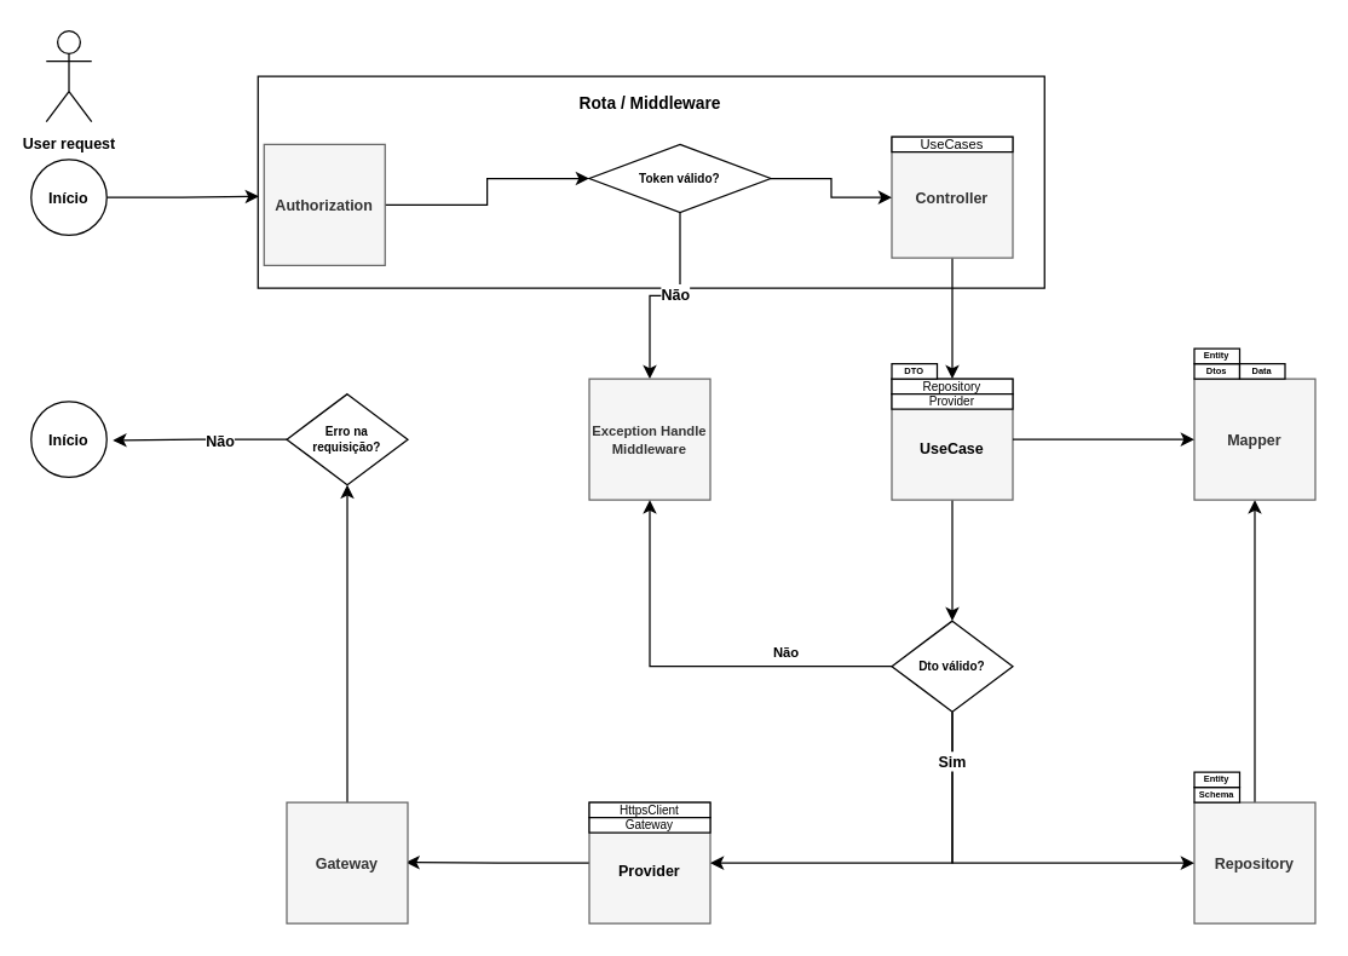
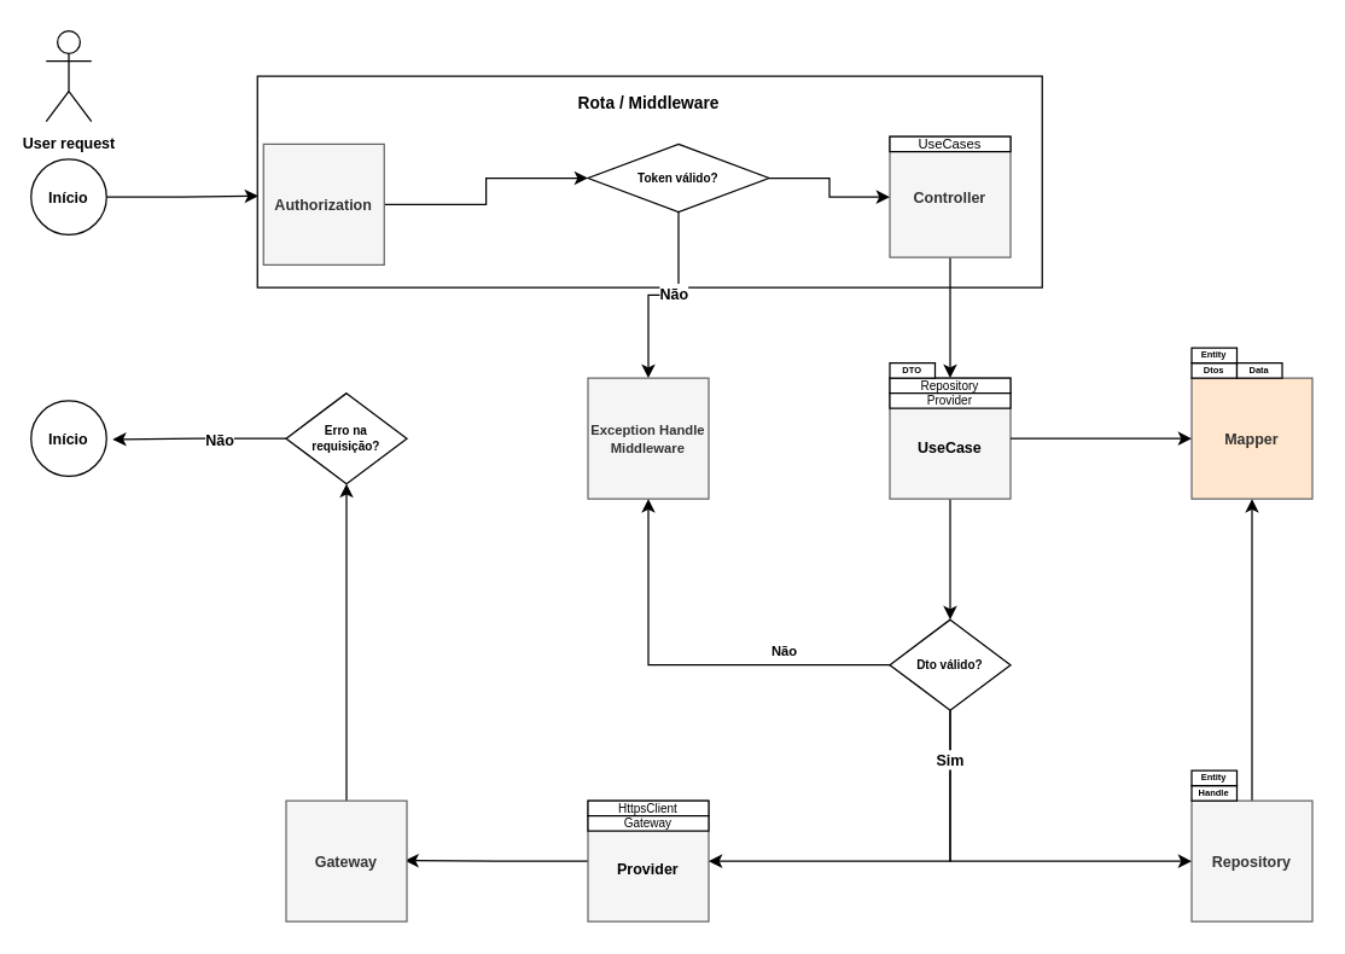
  <mxCell id="0" />
  <mxCell id="1" parent="0" />
  <mxCell id="2" value="" style="rounded=0;whiteSpace=wrap;html=1;fillColor=none;" parent="1" vertex="1"><mxGeometry x="170" y="50" width="520" height="140" as="geometry" /></mxCell>
  <mxCell id="3" style="edgeStyle=orthogonalEdgeStyle;rounded=0;orthogonalLoop=1;jettySize=auto;html=1;" parent="1" source="4" target="10" edge="1"><mxGeometry relative="1" as="geometry" /></mxCell>
  <mxCell id="4" value="Authorization" style="whiteSpace=wrap;html=1;aspect=fixed;fillColor=#f5f5f5;fontColor=#333333;strokeColor=#666666;fontSize=10;fontStyle=1" parent="1" vertex="1"><mxGeometry x="174" y="95" width="80" height="80" as="geometry" /></mxCell>
  <mxCell id="5" style="edgeStyle=orthogonalEdgeStyle;rounded=0;orthogonalLoop=1;jettySize=auto;html=1;" parent="1" source="6" target="12" edge="1"><mxGeometry relative="1" as="geometry" /></mxCell>
  <mxCell id="6" value="Controller" style="whiteSpace=wrap;html=1;aspect=fixed;fontSize=10;fontStyle=1;fillColor=#f5f5f5;fontColor=#333333;strokeColor=#666666;" parent="1" vertex="1"><mxGeometry x="589" y="90" width="80" height="80" as="geometry" /></mxCell>
  <mxCell id="7" style="edgeStyle=orthogonalEdgeStyle;rounded=0;orthogonalLoop=1;jettySize=auto;html=1;entryX=0;entryY=0.5;entryDx=0;entryDy=0;fontSize=10;fontStyle=1" parent="1" source="10" target="6" edge="1"><mxGeometry relative="1" as="geometry"><mxPoint x="429" y="130" as="targetPoint" /></mxGeometry></mxCell>
  <mxCell id="8" style="edgeStyle=orthogonalEdgeStyle;rounded=0;orthogonalLoop=1;jettySize=auto;html=1;" edge="1" parent="1" source="10" target="13"><mxGeometry relative="1" as="geometry" /></mxCell>
  <mxCell id="9" value="&lt;b&gt;&lt;font style=&quot;font-size: 10px;&quot;&gt;Não&lt;/font&gt;&lt;/b&gt;" style="edgeLabel;html=1;align=center;verticalAlign=middle;resizable=0;points=[];" vertex="1" connectable="0" parent="8"><mxGeometry x="-0.091" y="-2" relative="1" as="geometry"><mxPoint as="offset" /></mxGeometry></mxCell>
  <mxCell id="10" value="&lt;b&gt;&lt;font style=&quot;font-size: 8px;&quot;&gt;Token válido?&lt;/font&gt;&lt;/b&gt;" style="rhombus;whiteSpace=wrap;html=1;fontSize=7;" parent="1" vertex="1"><mxGeometry x="389" y="95" width="120" height="45" as="geometry" /></mxCell>
  <mxCell id="11" style="edgeStyle=orthogonalEdgeStyle;rounded=0;orthogonalLoop=1;jettySize=auto;html=1;entryX=0.5;entryY=0;entryDx=0;entryDy=0;" parent="1" source="12" target="33" edge="1"><mxGeometry relative="1" as="geometry"><mxPoint x="629" y="370" as="targetPoint" /></mxGeometry></mxCell>
  <mxCell id="12" value="" style="whiteSpace=wrap;html=1;aspect=fixed;fillColor=#f5f5f5;fontColor=#333333;strokeColor=#666666;fontSize=10;fontStyle=1" parent="1" vertex="1"><mxGeometry x="589" y="250" width="80" height="80" as="geometry" /></mxCell>
  <mxCell id="13" value="&lt;font style=&quot;font-size: 9px;&quot;&gt;Exception Handle Middleware&lt;/font&gt;" style="whiteSpace=wrap;html=1;aspect=fixed;fillColor=#f5f5f5;fontColor=#333333;strokeColor=#666666;fontSize=10;fontStyle=1" parent="1" vertex="1"><mxGeometry x="389" y="250" width="80" height="80" as="geometry" /></mxCell>
  <mxCell id="14" style="edgeStyle=orthogonalEdgeStyle;rounded=0;orthogonalLoop=1;jettySize=auto;html=1;entryX=0.985;entryY=0.495;entryDx=0;entryDy=0;entryPerimeter=0;" edge="1" parent="1" source="15" target="43"><mxGeometry relative="1" as="geometry" /></mxCell>
  <mxCell id="15" value="" style="whiteSpace=wrap;html=1;aspect=fixed;fontStyle=1;fontSize=10;fillColor=#f5f5f5;fontColor=#333333;strokeColor=#666666;" parent="1" vertex="1"><mxGeometry x="389" y="530" width="80" height="80" as="geometry" /></mxCell>
  <mxCell id="16" value="&lt;font style=&quot;font-size: 10px;&quot;&gt;&lt;b&gt;User request&lt;/b&gt;&lt;/font&gt;" style="shape=umlActor;verticalLabelPosition=bottom;verticalAlign=top;html=1;outlineConnect=0;" parent="1" vertex="1"><mxGeometry x="30" y="20" width="30" height="60" as="geometry" /></mxCell>
  <mxCell id="17" style="edgeStyle=orthogonalEdgeStyle;rounded=0;orthogonalLoop=1;jettySize=auto;html=1;entryX=0.5;entryY=1;entryDx=0;entryDy=0;" edge="1" parent="1" source="18" target="19"><mxGeometry relative="1" as="geometry" /></mxCell>
  <mxCell id="18" value="Repository" style="whiteSpace=wrap;html=1;aspect=fixed;fillColor=#f5f5f5;fontColor=#333333;strokeColor=#666666;fontSize=10;fontStyle=1" parent="1" vertex="1"><mxGeometry x="789" y="530" width="80" height="80" as="geometry" /></mxCell>
- <mxCell id="19" value="Mapper" style="rounded=0;whiteSpace=wrap;html=1;fontSize=10;fontStyle=1;fillColor=#f5f5f5;fontColor=#333333;strokeColor=#666666;" parent="1" vertex="1"><mxGeometry x="789" y="250" width="80" height="80" as="geometry" /></mxCell>
+ <mxCell id="19" value="Mapper" style="rounded=0;whiteSpace=wrap;html=1;fontSize=10;fontStyle=1;fillColor=#ffe6cc;fontColor=#333333;strokeColor=#666666;" parent="1" vertex="1"><mxGeometry x="789" y="250" width="80" height="80" as="geometry" /></mxCell>
  <mxCell id="20" value="&lt;font style=&quot;font-size: 6px;&quot;&gt;Dtos&lt;/font&gt;" style="rounded=0;whiteSpace=wrap;html=1;fontSize=7;fontStyle=1" parent="1" vertex="1"><mxGeometry x="789" y="240" width="30" height="10" as="geometry" /></mxCell>
  <mxCell id="21" value="&lt;font style=&quot;font-size: 6px;&quot;&gt;Entity&lt;/font&gt;" style="rounded=0;whiteSpace=wrap;html=1;fontSize=7;fontStyle=1" parent="1" vertex="1"><mxGeometry x="789" y="230" width="30" height="10" as="geometry" /></mxCell>
  <mxCell id="22" value="&lt;font style=&quot;font-size: 8px;&quot;&gt;HttpsClient&lt;/font&gt;" style="rounded=0;whiteSpace=wrap;html=1;fontSize=9;" parent="1" vertex="1"><mxGeometry x="389" y="530" width="80" height="10" as="geometry" /></mxCell>
  <mxCell id="23" value="&lt;font style=&quot;font-size: 8px;&quot;&gt;Repository&lt;/font&gt;" style="rounded=0;whiteSpace=wrap;html=1;fontSize=9;" parent="1" vertex="1"><mxGeometry x="589" y="250" width="80" height="10" as="geometry" /></mxCell>
  <mxCell id="24" value="&lt;font style=&quot;font-size: 8px;&quot;&gt;Provider&lt;/font&gt;" style="rounded=0;whiteSpace=wrap;html=1;fontSize=9;" parent="1" vertex="1"><mxGeometry x="589" y="260" width="80" height="10" as="geometry" /></mxCell>
  <mxCell id="25" value="UseCases" style="rounded=0;whiteSpace=wrap;html=1;fontSize=9;" parent="1" vertex="1"><mxGeometry x="589" y="90" width="80" height="10" as="geometry" /></mxCell>
  <mxCell id="26" value="UseCase" style="text;html=1;strokeColor=none;fillColor=none;align=center;verticalAlign=middle;whiteSpace=wrap;rounded=0;fontSize=10;fontStyle=1" parent="1" vertex="1"><mxGeometry x="599" y="288" width="60" height="15" as="geometry" /></mxCell>
  <mxCell id="27" value="Provider" style="text;html=1;strokeColor=none;fillColor=none;align=center;verticalAlign=middle;whiteSpace=wrap;rounded=0;fontSize=10;fontStyle=1" parent="1" vertex="1"><mxGeometry x="399" y="560" width="60" height="30" as="geometry" /></mxCell>
  <mxCell id="28" style="edgeStyle=orthogonalEdgeStyle;rounded=0;orthogonalLoop=1;jettySize=auto;html=1;entryX=0.5;entryY=1;entryDx=0;entryDy=0;" parent="1" source="33" target="13" edge="1"><mxGeometry relative="1" as="geometry" /></mxCell>
  <mxCell id="29" value="Não" style="edgeLabel;html=1;align=center;verticalAlign=middle;resizable=0;points=[];fontSize=9;fontStyle=1" parent="28" vertex="1" connectable="0"><mxGeometry x="-0.468" relative="1" as="geometry"><mxPoint x="1" y="-10" as="offset" /></mxGeometry></mxCell>
  <mxCell id="30" style="edgeStyle=orthogonalEdgeStyle;rounded=0;orthogonalLoop=1;jettySize=auto;html=1;entryX=0;entryY=0.5;entryDx=0;entryDy=0;" edge="1" parent="1" source="33" target="18"><mxGeometry relative="1" as="geometry"><Array as="points"><mxPoint x="629" y="570" /></Array></mxGeometry></mxCell>
  <mxCell id="31" style="edgeStyle=orthogonalEdgeStyle;rounded=0;orthogonalLoop=1;jettySize=auto;html=1;entryX=1;entryY=0.5;entryDx=0;entryDy=0;" edge="1" parent="1" source="33" target="15"><mxGeometry relative="1" as="geometry"><Array as="points"><mxPoint x="629" y="570" /></Array></mxGeometry></mxCell>
  <mxCell id="32" value="&lt;b&gt;&lt;font style=&quot;font-size: 10px;&quot;&gt;Sim&lt;/font&gt;&lt;/b&gt;" style="edgeLabel;html=1;align=center;verticalAlign=middle;resizable=0;points=[];" vertex="1" connectable="0" parent="31"><mxGeometry x="-0.754" y="-1" relative="1" as="geometry"><mxPoint as="offset" /></mxGeometry></mxCell>
  <mxCell id="33" value="&lt;b&gt;Dto válido?&lt;/b&gt;" style="rhombus;whiteSpace=wrap;html=1;fontSize=8;" parent="1" vertex="1"><mxGeometry x="589" y="410" width="80" height="60" as="geometry" /></mxCell>
- <mxCell id="34" value="&lt;font style=&quot;font-size: 6px;&quot;&gt;&lt;b&gt;Schema&lt;/b&gt;&lt;/font&gt;" style="rounded=0;whiteSpace=wrap;html=1;fontSize=7;" parent="1" vertex="1"><mxGeometry x="789" y="520" width="30" height="10" as="geometry" /></mxCell>
+ <mxCell id="34" value="&lt;font style=&quot;font-size: 6px;&quot;&gt;&lt;b&gt;Handle&lt;/b&gt;&lt;/font&gt;" style="rounded=0;whiteSpace=wrap;html=1;fontSize=7;" parent="1" vertex="1"><mxGeometry x="789" y="520" width="30" height="10" as="geometry" /></mxCell>
  <mxCell id="35" value="&lt;font style=&quot;font-size: 6px;&quot;&gt;DTO&lt;/font&gt;" style="rounded=0;whiteSpace=wrap;html=1;fontSize=7;fontStyle=1" parent="1" vertex="1"><mxGeometry x="589" y="240" width="30" height="10" as="geometry" /></mxCell>
  <mxCell id="36" style="edgeStyle=orthogonalEdgeStyle;rounded=0;orthogonalLoop=1;jettySize=auto;html=1;entryX=0.001;entryY=0.567;entryDx=0;entryDy=0;entryPerimeter=0;" edge="1" parent="1" source="37" target="2"><mxGeometry relative="1" as="geometry" /></mxCell>
  <mxCell id="37" value="&lt;font style=&quot;font-size: 10px;&quot;&gt;&lt;b&gt;Início&lt;/b&gt;&lt;/font&gt;" style="ellipse;whiteSpace=wrap;html=1;aspect=fixed;" vertex="1" parent="1"><mxGeometry x="20" y="105" width="50" height="50" as="geometry" /></mxCell>
  <mxCell id="38" value="&lt;font style=&quot;font-size: 6px;&quot;&gt;Data&lt;/font&gt;" style="rounded=0;whiteSpace=wrap;html=1;fontSize=7;fontStyle=1" vertex="1" parent="1"><mxGeometry x="819" y="240" width="30" height="10" as="geometry" /></mxCell>
  <mxCell id="39" style="edgeStyle=orthogonalEdgeStyle;rounded=0;orthogonalLoop=1;jettySize=auto;html=1;exitX=1;exitY=0.5;exitDx=0;exitDy=0;entryX=0;entryY=0.5;entryDx=0;entryDy=0;" edge="1" parent="1" source="12" target="19"><mxGeometry relative="1" as="geometry"><mxPoint x="639" y="180" as="sourcePoint" /><mxPoint x="639" y="260" as="targetPoint" /></mxGeometry></mxCell>
  <mxCell id="40" value="&lt;font style=&quot;font-size: 6px;&quot;&gt;&lt;b&gt;Entity&lt;/b&gt;&lt;/font&gt;" style="rounded=0;whiteSpace=wrap;html=1;fontSize=7;" vertex="1" parent="1"><mxGeometry x="789" y="510" width="30" height="10" as="geometry" /></mxCell>
  <mxCell id="41" value="&lt;font style=&quot;font-size: 8px;&quot;&gt;Gateway&lt;/font&gt;" style="rounded=0;whiteSpace=wrap;html=1;fontSize=9;" vertex="1" parent="1"><mxGeometry x="389" y="540" width="80" height="10" as="geometry" /></mxCell>
  <mxCell id="42" style="edgeStyle=orthogonalEdgeStyle;rounded=0;orthogonalLoop=1;jettySize=auto;html=1;entryX=0.5;entryY=1;entryDx=0;entryDy=0;" edge="1" parent="1" source="43" target="48"><mxGeometry relative="1" as="geometry" /></mxCell>
  <mxCell id="43" value="Gateway" style="whiteSpace=wrap;html=1;aspect=fixed;fontStyle=1;fontSize=10;fillColor=#f5f5f5;fontColor=#333333;strokeColor=#666666;" vertex="1" parent="1"><mxGeometry x="189" y="530" width="80" height="80" as="geometry" /></mxCell>
  <mxCell id="44" value="&lt;font style=&quot;font-size: 10px;&quot;&gt;&lt;b&gt;Início&lt;/b&gt;&lt;/font&gt;" style="ellipse;whiteSpace=wrap;html=1;aspect=fixed;" vertex="1" parent="1"><mxGeometry x="20" y="265" width="50" height="50" as="geometry" /></mxCell>
  <mxCell id="45" value="&lt;font style=&quot;font-size: 11px;&quot;&gt;Rota / Middleware&lt;/font&gt;" style="text;html=1;strokeColor=none;fillColor=none;align=center;verticalAlign=middle;whiteSpace=wrap;rounded=0;fontSize=10;fontStyle=1" vertex="1" parent="1"><mxGeometry x="353.5" y="60" width="151" height="15" as="geometry" /></mxCell>
  <mxCell id="46" style="edgeStyle=orthogonalEdgeStyle;rounded=0;orthogonalLoop=1;jettySize=auto;html=1;entryX=1.081;entryY=0.513;entryDx=0;entryDy=0;entryPerimeter=0;" edge="1" parent="1" source="48" target="44"><mxGeometry relative="1" as="geometry" /></mxCell>
  <mxCell id="47" value="&lt;font style=&quot;font-size: 10px;&quot;&gt;&lt;b&gt;Não&lt;/b&gt;&lt;/font&gt;" style="edgeLabel;html=1;align=center;verticalAlign=middle;resizable=0;points=[];" vertex="1" connectable="0" parent="46"><mxGeometry x="-0.216" relative="1" as="geometry"><mxPoint as="offset" /></mxGeometry></mxCell>
  <mxCell id="48" value="&lt;b&gt;Erro na&lt;br&gt;requisição?&lt;/b&gt;" style="rhombus;whiteSpace=wrap;html=1;fontSize=8;" vertex="1" parent="1"><mxGeometry x="189" y="260" width="80" height="60" as="geometry" /></mxCell>
